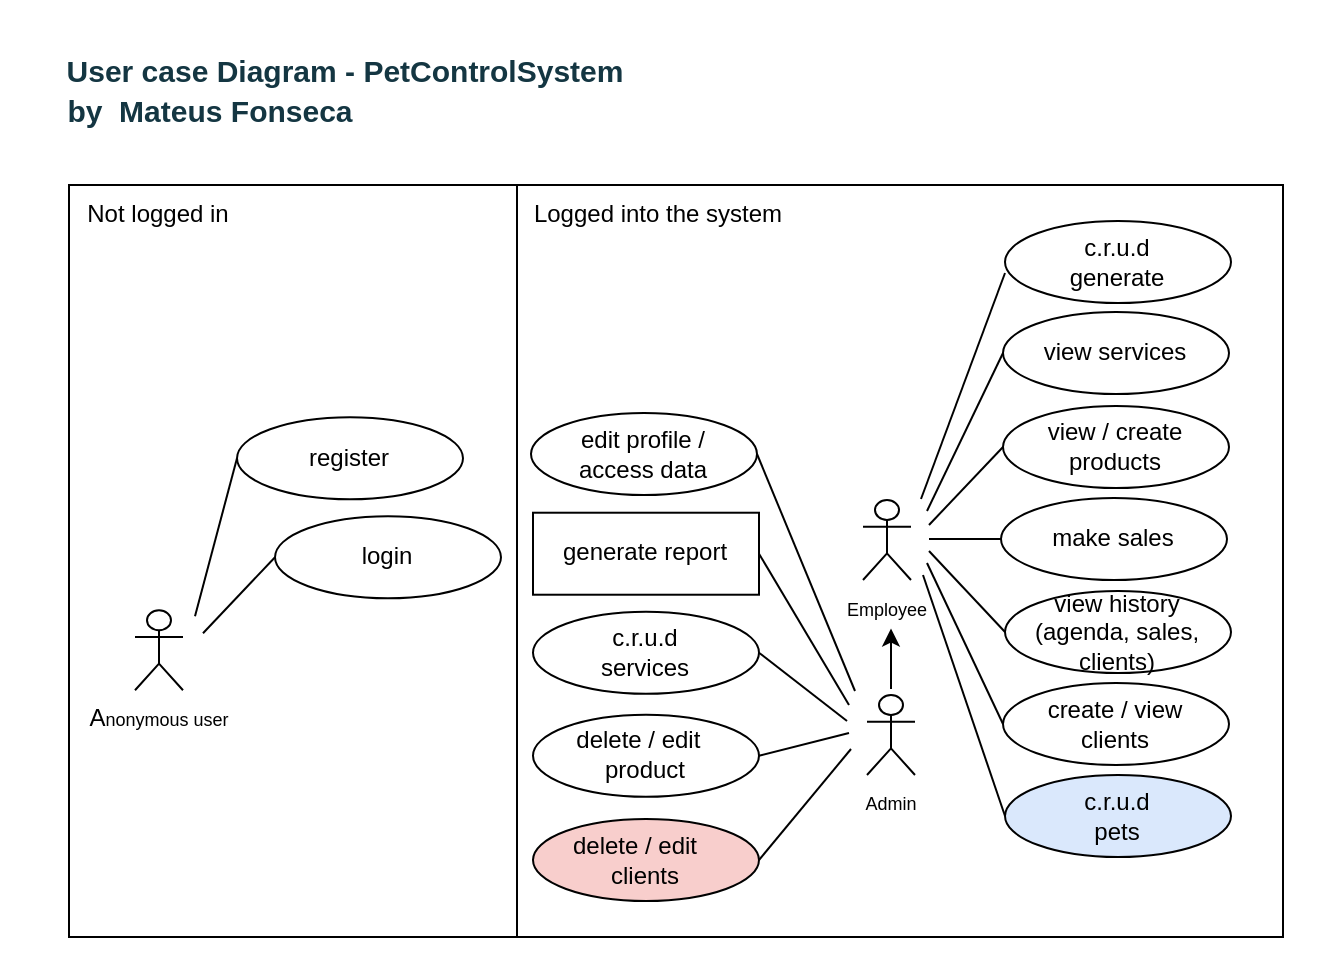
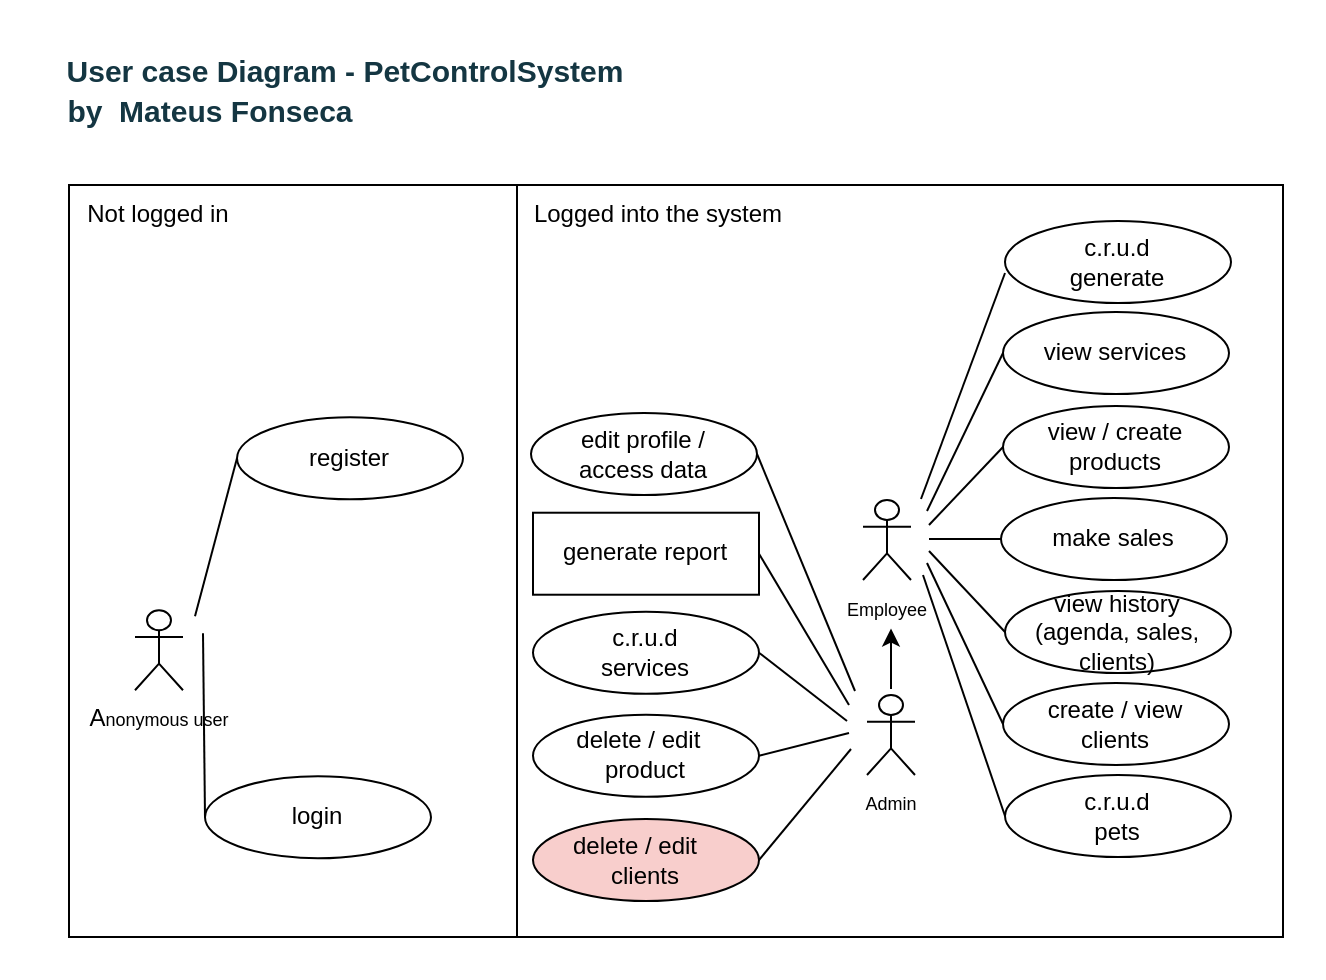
  <mxCell id="0" />
  <mxCell id="1" parent="0" />
  <mxCell id="2" value="" style="rounded=0;whiteSpace=wrap;html=1;" vertex="1" parent="1"><mxGeometry x="256" y="92" width="385" height="376" as="geometry" /></mxCell>
  <mxCell id="3" value="" style="rounded=0;whiteSpace=wrap;html=1;" vertex="1" parent="1"><mxGeometry x="34" y="92" width="224" height="376" as="geometry" /></mxCell>
  <mxCell id="4" value="A&lt;font style=&quot;font-size: 9px;&quot;&gt;nonymous user&lt;/font&gt;" style="shape=umlActor;verticalLabelPosition=bottom;verticalAlign=top;html=1;outlineConnect=0;fillColor=none;" vertex="1" parent="1"><mxGeometry x="67" y="304.61" width="24" height="40" as="geometry" /></mxCell>
  <mxCell id="5" value="register" style="ellipse;whiteSpace=wrap;html=1;fillColor=none;" vertex="1" parent="1"><mxGeometry x="118" y="208.11" width="113" height="41" as="geometry" /></mxCell>
- <mxCell id="6" value="login" style="ellipse;whiteSpace=wrap;html=1;fillColor=none;" vertex="1" parent="1"><mxGeometry x="137" y="257.61" width="113" height="41" as="geometry" /></mxCell>
+ <mxCell id="6" value="login" style="ellipse;whiteSpace=wrap;html=1;fillColor=none;" vertex="1" parent="1"><mxGeometry x="102" y="387.61" width="113" height="41" as="geometry" /></mxCell>
  <mxCell id="7" value="" style="endArrow=none;html=1;rounded=0;entryX=0;entryY=0.5;entryDx=0;entryDy=0;" edge="1" parent="1" target="6"><mxGeometry width="50" height="50" relative="1" as="geometry"><mxPoint x="101" y="316.11" as="sourcePoint" /><mxPoint x="410" y="266.61" as="targetPoint" /></mxGeometry></mxCell>
  <mxCell id="8" value="" style="endArrow=none;html=1;rounded=0;entryX=0;entryY=0.5;entryDx=0;entryDy=0;" edge="1" parent="1" target="5"><mxGeometry width="50" height="50" relative="1" as="geometry"><mxPoint x="97" y="307.61" as="sourcePoint" /><mxPoint x="163" y="302.61" as="targetPoint" /></mxGeometry></mxCell>
  <mxCell id="9" value="view services" style="ellipse;whiteSpace=wrap;html=1;" vertex="1" parent="1"><mxGeometry x="501" y="155.5" width="113" height="41" as="geometry" /></mxCell>
  <mxCell id="10" value="&lt;font style=&quot;font-size: 9px;&quot;&gt;Employee&lt;/font&gt;" style="shape=umlActor;verticalLabelPosition=bottom;verticalAlign=top;html=1;outlineConnect=0;" vertex="1" parent="1"><mxGeometry x="431" y="249.5" width="24" height="40" as="geometry" /></mxCell>
  <mxCell id="11" value="&lt;div&gt;c.r.u.d&lt;/div&gt;&lt;div&gt;generate&lt;br&gt;&lt;/div&gt;" style="ellipse;whiteSpace=wrap;html=1;" vertex="1" parent="1"><mxGeometry x="502" y="110" width="113" height="41" as="geometry" /></mxCell>
  <mxCell id="12" value="view history&lt;br&gt;(agenda, sales, clients)" style="ellipse;whiteSpace=wrap;html=1;" vertex="1" parent="1"><mxGeometry x="502" y="295" width="113" height="41" as="geometry" /></mxCell>
  <mxCell id="13" value="view / create products" style="ellipse;whiteSpace=wrap;html=1;" vertex="1" parent="1"><mxGeometry x="501" y="202.5" width="113" height="41" as="geometry" /></mxCell>
  <mxCell id="14" value="make sales" style="ellipse;whiteSpace=wrap;html=1;" vertex="1" parent="1"><mxGeometry x="500" y="248.5" width="113" height="41" as="geometry" /></mxCell>
  <mxCell id="15" value="" style="endArrow=none;html=1;rounded=0;entryX=0;entryY=0.5;entryDx=0;entryDy=0;" edge="1" parent="1"><mxGeometry width="50" height="50" relative="1" as="geometry"><mxPoint x="460" y="249" as="sourcePoint" /><mxPoint x="502" y="136" as="targetPoint" /></mxGeometry></mxCell>
  <mxCell id="16" value="" style="endArrow=none;html=1;rounded=0;entryX=0;entryY=0.5;entryDx=0;entryDy=0;" edge="1" parent="1" target="9"><mxGeometry width="50" height="50" relative="1" as="geometry"><mxPoint x="463" y="255" as="sourcePoint" /><mxPoint x="511" y="141" as="targetPoint" /></mxGeometry></mxCell>
  <mxCell id="17" value="" style="endArrow=none;html=1;rounded=0;entryX=0;entryY=0.5;entryDx=0;entryDy=0;" edge="1" parent="1" target="13"><mxGeometry width="50" height="50" relative="1" as="geometry"><mxPoint x="464" y="262" as="sourcePoint" /><mxPoint x="521" y="151" as="targetPoint" /></mxGeometry></mxCell>
  <mxCell id="18" value="" style="endArrow=none;html=1;rounded=0;entryX=0;entryY=0.5;entryDx=0;entryDy=0;" edge="1" parent="1" target="14"><mxGeometry width="50" height="50" relative="1" as="geometry"><mxPoint x="464" y="269" as="sourcePoint" /><mxPoint x="511" y="233" as="targetPoint" /></mxGeometry></mxCell>
  <mxCell id="19" value="" style="endArrow=none;html=1;rounded=0;entryX=0;entryY=0.5;entryDx=0;entryDy=0;" edge="1" parent="1" target="12"><mxGeometry width="50" height="50" relative="1" as="geometry"><mxPoint x="464" y="275" as="sourcePoint" /><mxPoint x="510" y="279" as="targetPoint" /></mxGeometry></mxCell>
  <mxCell id="20" value="delete / edit &amp;nbsp; product" style="ellipse;whiteSpace=wrap;html=1;" vertex="1" parent="1"><mxGeometry x="266" y="356.86" width="113" height="41" as="geometry" /></mxCell>
  <mxCell id="21" value="c.r.u.d&lt;br&gt;services" style="ellipse;whiteSpace=wrap;html=1;" vertex="1" parent="1"><mxGeometry x="266" y="305.36" width="113" height="41" as="geometry" /></mxCell>
  <mxCell id="22" value="generate report " style="whiteSpace=wrap;html=1;rounded=0;" vertex="1" parent="1"><mxGeometry x="266" y="255.86" width="113" height="41" as="geometry" /></mxCell>
  <mxCell id="23" value="create / view&lt;br&gt;clients" style="ellipse;whiteSpace=wrap;html=1;" vertex="1" parent="1"><mxGeometry x="501" y="341" width="113" height="41" as="geometry" /></mxCell>
- <mxCell id="24" value="&lt;div&gt;c.r.u.d&lt;/div&gt;&lt;div&gt;pets&lt;br&gt;&lt;/div&gt;" style="ellipse;whiteSpace=wrap;html=1;fillColor=#dae8fc;" vertex="1" parent="1"><mxGeometry x="502" y="387" width="113" height="41" as="geometry" /></mxCell>
+ <mxCell id="24" value="&lt;div&gt;c.r.u.d&lt;/div&gt;&lt;div&gt;pets&lt;br&gt;&lt;/div&gt;" style="ellipse;whiteSpace=wrap;html=1;" vertex="1" parent="1"><mxGeometry x="502" y="387" width="113" height="41" as="geometry" /></mxCell>
  <mxCell id="25" value="" style="endArrow=none;html=1;rounded=0;entryX=0;entryY=0.5;entryDx=0;entryDy=0;" edge="1" parent="1" target="24"><mxGeometry width="50" height="50" relative="1" as="geometry"><mxPoint x="461" y="287" as="sourcePoint" /><mxPoint x="512" y="141" as="targetPoint" /></mxGeometry></mxCell>
  <mxCell id="26" value="" style="endArrow=none;html=1;rounded=0;entryX=0;entryY=0.5;entryDx=0;entryDy=0;" edge="1" parent="1" target="23"><mxGeometry width="50" height="50" relative="1" as="geometry"><mxPoint x="463" y="281" as="sourcePoint" /><mxPoint x="512" y="325" as="targetPoint" /></mxGeometry></mxCell>
  <mxCell id="27" value="&lt;div&gt;delete / edit &amp;nbsp;&amp;nbsp;&lt;/div&gt;&lt;div&gt;clients&lt;/div&gt;" style="ellipse;whiteSpace=wrap;html=1;fillColor=#f8cecc;" vertex="1" parent="1"><mxGeometry x="266" y="409" width="113" height="41" as="geometry" /></mxCell>
  <mxCell id="28" style="edgeStyle=orthogonalEdgeStyle;rounded=0;orthogonalLoop=1;jettySize=auto;html=1;strokeColor=default;" edge="1" parent="1"><mxGeometry relative="1" as="geometry"><mxPoint x="445" y="313.759" as="targetPoint" /><mxPoint x="445" y="344" as="sourcePoint" /></mxGeometry></mxCell>
  <mxCell id="29" value="&lt;font style=&quot;font-size: 9px;&quot;&gt;Admin&lt;/font&gt;" style="shape=umlActor;verticalLabelPosition=bottom;verticalAlign=top;html=1;outlineConnect=0;" vertex="1" parent="1"><mxGeometry x="433" y="347" width="24" height="40" as="geometry" /></mxCell>
  <mxCell id="30" value="" style="endArrow=none;html=1;rounded=0;entryX=1;entryY=0.5;entryDx=0;entryDy=0;" edge="1" parent="1" target="22"><mxGeometry width="50" height="50" relative="1" as="geometry"><mxPoint x="424" y="352" as="sourcePoint" /><mxPoint x="501" y="440" as="targetPoint" /></mxGeometry></mxCell>
  <mxCell id="31" value="" style="endArrow=none;html=1;rounded=0;entryX=1;entryY=0.5;entryDx=0;entryDy=0;" edge="1" parent="1" target="21"><mxGeometry width="50" height="50" relative="1" as="geometry"><mxPoint x="423" y="360" as="sourcePoint" /><mxPoint x="389" y="286" as="targetPoint" /></mxGeometry></mxCell>
  <mxCell id="32" value="" style="endArrow=none;html=1;rounded=0;entryX=1;entryY=0.5;entryDx=0;entryDy=0;" edge="1" parent="1" target="20"><mxGeometry width="50" height="50" relative="1" as="geometry"><mxPoint x="424" y="366" as="sourcePoint" /><mxPoint x="389" y="336" as="targetPoint" /></mxGeometry></mxCell>
  <mxCell id="33" value="" style="endArrow=none;html=1;rounded=0;entryX=1;entryY=0.5;entryDx=0;entryDy=0;" edge="1" parent="1" target="27"><mxGeometry width="50" height="50" relative="1" as="geometry"><mxPoint x="425" y="374" as="sourcePoint" /><mxPoint x="389" y="387" as="targetPoint" /></mxGeometry></mxCell>
  <mxCell id="34" value="&lt;div&gt;edit profile /&lt;/div&gt;&lt;div&gt;access data &lt;br&gt;&lt;/div&gt;" style="ellipse;whiteSpace=wrap;html=1;" vertex="1" parent="1"><mxGeometry x="265" y="206" width="113" height="41" as="geometry" /></mxCell>
  <mxCell id="35" value="" style="endArrow=none;html=1;rounded=0;entryX=1;entryY=0.5;entryDx=0;entryDy=0;" edge="1" parent="1" target="34"><mxGeometry width="50" height="50" relative="1" as="geometry"><mxPoint x="427" y="345" as="sourcePoint" /><mxPoint x="389" y="286" as="targetPoint" /></mxGeometry></mxCell>
  <mxCell id="36" value="Logged into the system " style="text;html=1;align=center;verticalAlign=middle;whiteSpace=wrap;rounded=0;" vertex="1" parent="1"><mxGeometry x="256" y="92" width="146" height="30" as="geometry" /></mxCell>
  <mxCell id="37" value="Not logged in" style="text;html=1;align=center;verticalAlign=middle;whiteSpace=wrap;rounded=0;" vertex="1" parent="1"><mxGeometry x="23" y="92" width="112" height="30" as="geometry" /></mxCell>
  <mxCell id="38" value="" style="group" vertex="1" connectable="0" parent="1"><mxGeometry x="20" y="20" width="305" height="41" as="geometry" /></mxCell>
  <mxCell id="39" value="by&amp;nbsp; Mateus Fonseca" style="text;html=1;align=center;verticalAlign=top;whiteSpace=wrap;rounded=1;fontStyle=1;fontSize=15;labelBackgroundColor=none;fontColor=#143642;" vertex="1" parent="38"><mxGeometry x="8.999" y="20.474" width="151.613" height="20.526" as="geometry" /></mxCell>
  <mxCell id="40" value="User case Diagram - PetControlSystem" style="text;html=1;align=center;verticalAlign=top;whiteSpace=wrap;rounded=1;fontStyle=1;fontSize=15;labelBackgroundColor=none;fontColor=#143642;" vertex="1" parent="38"><mxGeometry width="305" height="20.526" as="geometry" /></mxCell>
